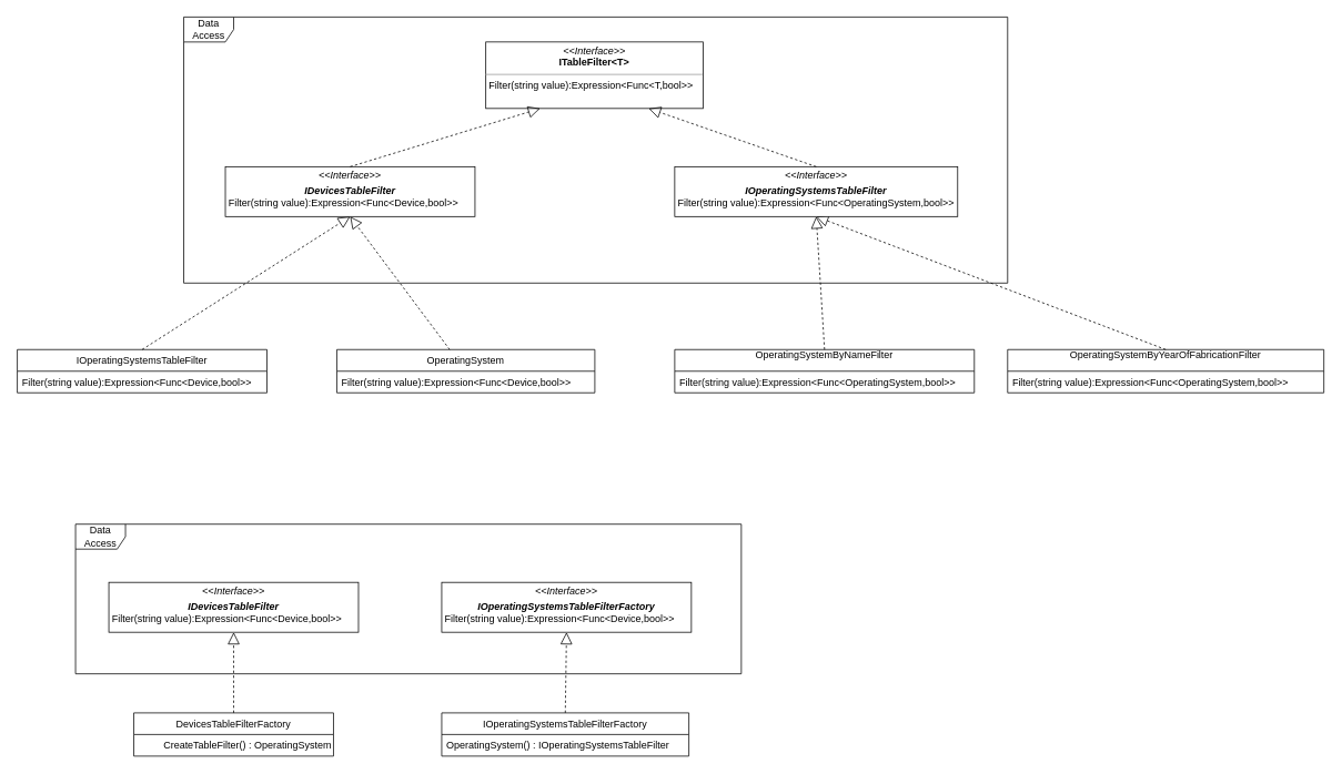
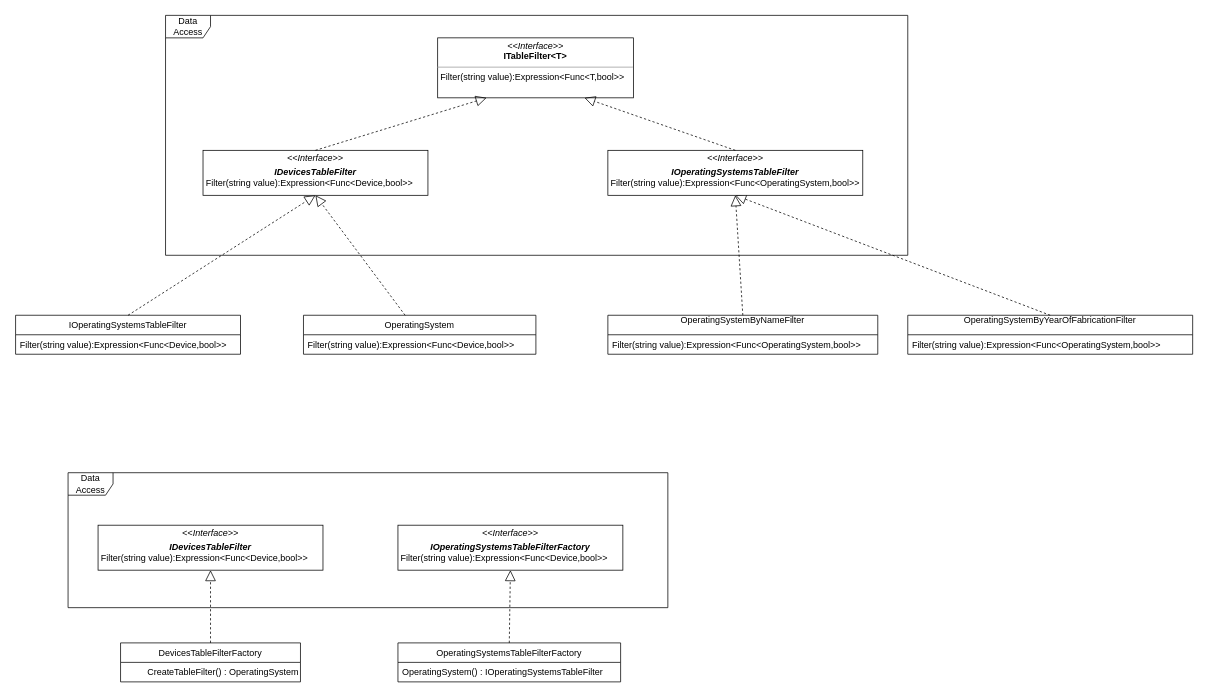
  <mxCell id="0" />
  <mxCell id="1" parent="0" />
  <mxCell id="2" value="Data&lt;br&gt;Access" style="shape=umlFrame;whiteSpace=wrap;html=1;" vertex="1" parent="1"><mxGeometry x="220" y="20" width="990" height="320" as="geometry" /></mxCell>
  <mxCell id="3" value="DevicesTableFilterFactory" style="swimlane;fontStyle=0;childLayout=stackLayout;horizontal=1;startSize=26;fillColor=none;horizontalStack=0;resizeParent=1;resizeParentMax=0;resizeLast=0;collapsible=1;marginBottom=0;" parent="1" vertex="1"><mxGeometry x="160" y="857" width="240" height="52" as="geometry" /></mxCell>
- <mxCell id="4" value="IOperatingSystemsTableFilterFactory" style="swimlane;fontStyle=0;childLayout=stackLayout;horizontal=1;startSize=26;fillColor=none;horizontalStack=0;resizeParent=1;resizeParentMax=0;resizeLast=0;collapsible=1;marginBottom=0;" parent="1" vertex="1"><mxGeometry x="530" y="857" width="297" height="52" as="geometry" /></mxCell>
+ <mxCell id="4" value="OperatingSystemsTableFilterFactory" style="swimlane;fontStyle=0;childLayout=stackLayout;horizontal=1;startSize=26;fillColor=none;horizontalStack=0;resizeParent=1;resizeParentMax=0;resizeLast=0;collapsible=1;marginBottom=0;" parent="1" vertex="1"><mxGeometry x="530" y="857" width="297" height="52" as="geometry" /></mxCell>
  <mxCell id="5" value="OperatingSystem() : IOperatingSystemsTableFilter&#10;" style="text;strokeColor=none;fillColor=none;align=left;verticalAlign=top;spacingLeft=4;spacingRight=4;overflow=hidden;rotatable=0;points=[[0,0.5],[1,0.5]];portConstraint=eastwest;" parent="4" vertex="1"><mxGeometry y="26" width="297" height="26" as="geometry" /></mxCell>
  <mxCell id="6" value="" style="endArrow=block;dashed=1;endFill=0;endSize=12;html=1;rounded=0;exitX=0.5;exitY=0;exitDx=0;exitDy=0;entryX=0.5;entryY=1;entryDx=0;entryDy=0;" parent="1" source="4" target="27" edge="1"><mxGeometry width="160" relative="1" as="geometry"><mxPoint x="770" y="862" as="sourcePoint" /><mxPoint x="657.2" y="781.792" as="targetPoint" /></mxGeometry></mxCell>
  <mxCell id="7" value="" style="endArrow=block;dashed=1;endFill=0;endSize=12;html=1;rounded=0;exitX=0.5;exitY=0;exitDx=0;exitDy=0;entryX=0.5;entryY=1;entryDx=0;entryDy=0;" parent="1" source="3" target="25" edge="1"><mxGeometry width="160" relative="1" as="geometry"><mxPoint x="530" y="870" as="sourcePoint" /><mxPoint x="643.92" y="782" as="targetPoint" /><Array as="points" /></mxGeometry></mxCell>
  <mxCell id="8" value="IOperatingSystemsTableFilter" style="swimlane;fontStyle=0;childLayout=stackLayout;horizontal=1;startSize=26;fillColor=none;horizontalStack=0;resizeParent=1;resizeParentMax=0;resizeLast=0;collapsible=1;marginBottom=0;" parent="1" vertex="1"><mxGeometry x="20" y="420" width="300" height="52" as="geometry" /></mxCell>
  <mxCell id="9" value="Filter(string value):Expression&lt;Func&lt;Device,bool&gt;&gt;" style="text;strokeColor=none;fillColor=none;align=left;verticalAlign=top;spacingLeft=4;spacingRight=4;overflow=hidden;rotatable=0;points=[[0,0.5],[1,0.5]];portConstraint=eastwest;" parent="8" vertex="1"><mxGeometry y="26" width="300" height="26" as="geometry" /></mxCell>
  <mxCell id="10" value="OperatingSystem" style="swimlane;fontStyle=0;childLayout=stackLayout;horizontal=1;startSize=26;fillColor=none;horizontalStack=0;resizeParent=1;resizeParentMax=0;resizeLast=0;collapsible=1;marginBottom=0;" parent="1" vertex="1"><mxGeometry x="404" y="420" width="310" height="52" as="geometry" /></mxCell>
  <mxCell id="11" value="Filter(string value):Expression&lt;Func&lt;Device,bool&gt;&gt;" style="text;strokeColor=none;fillColor=none;align=left;verticalAlign=top;spacingLeft=4;spacingRight=4;overflow=hidden;rotatable=0;points=[[0,0.5],[1,0.5]];portConstraint=eastwest;" parent="10" vertex="1"><mxGeometry y="26" width="310" height="26" as="geometry" /></mxCell>
  <mxCell id="12" value="" style="endArrow=block;dashed=1;endFill=0;endSize=12;html=1;rounded=0;exitX=0.5;exitY=0;exitDx=0;exitDy=0;entryX=0.5;entryY=1;entryDx=0;entryDy=0;" parent="1" edge="1" target="21" source="8"><mxGeometry width="160" relative="1" as="geometry"><mxPoint x="150" y="474" as="sourcePoint" /><mxPoint x="487.662" y="410" as="targetPoint" /></mxGeometry></mxCell>
  <mxCell id="13" value="" style="endArrow=block;dashed=1;endFill=0;endSize=12;html=1;rounded=0;entryX=0.5;entryY=1;entryDx=0;entryDy=0;" parent="1" source="10" target="21" edge="1"><mxGeometry width="160" relative="1" as="geometry"><mxPoint x="365" y="630" as="sourcePoint" /><mxPoint x="602.04" y="411.7" as="targetPoint" /></mxGeometry></mxCell>
  <mxCell id="14" value="OperatingSystemByNameFilter&#10;" style="swimlane;fontStyle=0;childLayout=stackLayout;horizontal=1;startSize=26;fillColor=none;horizontalStack=0;resizeParent=1;resizeParentMax=0;resizeLast=0;collapsible=1;marginBottom=0;" parent="1" vertex="1"><mxGeometry x="810" y="420" width="360" height="52" as="geometry" /></mxCell>
  <mxCell id="15" value="Filter(string value):Expression&lt;Func&lt;OperatingSystem,bool&gt;&gt;" style="text;strokeColor=none;fillColor=none;align=left;verticalAlign=top;spacingLeft=4;spacingRight=4;overflow=hidden;rotatable=0;points=[[0,0.5],[1,0.5]];portConstraint=eastwest;" parent="14" vertex="1"><mxGeometry y="26" width="360" height="26" as="geometry" /></mxCell>
  <mxCell id="16" value="" style="endArrow=block;dashed=1;endFill=0;endSize=12;html=1;rounded=0;entryX=0.5;entryY=1;entryDx=0;entryDy=0;exitX=0.5;exitY=0;exitDx=0;exitDy=0;" parent="1" source="14" target="22" edge="1"><mxGeometry width="160" relative="1" as="geometry"><mxPoint x="1000.002" y="490" as="sourcePoint" /><mxPoint x="1147.868" y="443.792" as="targetPoint" /></mxGeometry></mxCell>
  <mxCell id="17" value="OperatingSystemByYearOfFabricationFilter&#10;" style="swimlane;fontStyle=0;childLayout=stackLayout;horizontal=1;startSize=26;fillColor=none;horizontalStack=0;resizeParent=1;resizeParentMax=0;resizeLast=0;collapsible=1;marginBottom=0;" parent="1" vertex="1"><mxGeometry x="1210" y="420" width="380" height="52" as="geometry" /></mxCell>
  <mxCell id="18" value="Filter(string value):Expression&lt;Func&lt;OperatingSystem,bool&gt;&gt;" style="text;strokeColor=none;fillColor=none;align=left;verticalAlign=top;spacingLeft=4;spacingRight=4;overflow=hidden;rotatable=0;points=[[0,0.5],[1,0.5]];portConstraint=eastwest;" parent="17" vertex="1"><mxGeometry y="26" width="380" height="26" as="geometry" /></mxCell>
  <mxCell id="19" value="" style="endArrow=block;dashed=1;endFill=0;endSize=12;html=1;rounded=0;entryX=0.5;entryY=1;entryDx=0;entryDy=0;exitX=0.5;exitY=0;exitDx=0;exitDy=0;" parent="1" source="17" target="22" edge="1"><mxGeometry width="160" relative="1" as="geometry"><mxPoint x="1160.002" y="549.1" as="sourcePoint" /><mxPoint x="1265.462" y="445.404" as="targetPoint" /></mxGeometry></mxCell>
  <mxCell id="20" value="&lt;p style=&quot;margin: 0px ; margin-top: 4px ; text-align: center&quot;&gt;&lt;i&gt;&amp;lt;&amp;lt;Interface&amp;gt;&amp;gt;&lt;/i&gt;&lt;br&gt;&lt;b&gt;ITableFilter&amp;lt;T&amp;gt;&lt;/b&gt;&lt;/p&gt;&lt;hr size=&quot;1&quot;&gt;&lt;p style=&quot;margin: 0px ; margin-left: 4px&quot;&gt;Filter(string value):Expression&amp;lt;Func&amp;lt;T,bool&amp;gt;&amp;gt;&lt;/p&gt;" style="verticalAlign=top;align=left;overflow=fill;fontSize=12;fontFamily=Helvetica;html=1;" vertex="1" parent="1"><mxGeometry x="583" y="50" width="261" height="80" as="geometry" /></mxCell>
  <mxCell id="21" value="&lt;p style=&quot;margin: 0px ; margin-top: 4px ; text-align: center&quot;&gt;&lt;i&gt;&amp;lt;&amp;lt;Interface&amp;gt;&amp;gt;&lt;/i&gt;&lt;br&gt;&lt;/p&gt;&lt;p style=&quot;margin: 0px ; margin-top: 4px ; text-align: center&quot;&gt;&lt;b&gt;&lt;i&gt;IDevicesTableFilter&lt;/i&gt;&lt;/b&gt;&lt;/p&gt;&lt;p style=&quot;margin: 0px ; margin-left: 4px&quot;&gt;Filter(string value):Expression&amp;lt;Func&amp;lt;Device,bool&amp;gt;&amp;gt;&lt;/p&gt;" style="verticalAlign=top;align=left;overflow=fill;fontSize=12;fontFamily=Helvetica;html=1;" vertex="1" parent="1"><mxGeometry x="270" y="200" width="300" height="60" as="geometry" /></mxCell>
  <mxCell id="22" value="&lt;p style=&quot;margin: 0px ; margin-top: 4px ; text-align: center&quot;&gt;&lt;i&gt;&amp;lt;&amp;lt;Interface&amp;gt;&amp;gt;&lt;/i&gt;&lt;br&gt;&lt;/p&gt;&lt;p style=&quot;margin: 0px ; margin-top: 4px ; text-align: center&quot;&gt;&lt;b&gt;&lt;i&gt;IOperatingSystemsTableFilter&lt;/i&gt;&lt;/b&gt;&lt;/p&gt;&lt;p style=&quot;margin: 0px ; margin-left: 4px&quot;&gt;Filter(string value):Expression&amp;lt;Func&amp;lt;OperatingSystem,bool&amp;gt;&amp;gt;&lt;/p&gt;" style="verticalAlign=top;align=left;overflow=fill;fontSize=12;fontFamily=Helvetica;html=1;" vertex="1" parent="1"><mxGeometry x="810" y="200" width="340" height="60" as="geometry" /></mxCell>
  <mxCell id="23" value="" style="endArrow=block;dashed=1;endFill=0;endSize=12;html=1;rounded=0;entryX=0.25;entryY=1;entryDx=0;entryDy=0;exitX=0.5;exitY=0;exitDx=0;exitDy=0;" edge="1" parent="1" source="21" target="20"><mxGeometry width="160" relative="1" as="geometry"><mxPoint x="580" y="270" as="sourcePoint" /><mxPoint x="740" y="270" as="targetPoint" /></mxGeometry></mxCell>
  <mxCell id="24" value="" style="endArrow=block;dashed=1;endFill=0;endSize=12;html=1;rounded=0;entryX=0.75;entryY=1;entryDx=0;entryDy=0;exitX=0.5;exitY=0;exitDx=0;exitDy=0;" edge="1" parent="1" source="22" target="20"><mxGeometry width="160" relative="1" as="geometry"><mxPoint x="580" y="270" as="sourcePoint" /><mxPoint x="740" y="270" as="targetPoint" /></mxGeometry></mxCell>
  <mxCell id="25" value="&lt;p style=&quot;margin: 0px ; margin-top: 4px ; text-align: center&quot;&gt;&lt;i&gt;&amp;lt;&amp;lt;Interface&amp;gt;&amp;gt;&lt;/i&gt;&lt;br&gt;&lt;/p&gt;&lt;p style=&quot;margin: 0px ; margin-top: 4px ; text-align: center&quot;&gt;&lt;b&gt;&lt;i&gt;IDevicesTableFilter&lt;/i&gt;&lt;/b&gt;&lt;/p&gt;&lt;p style=&quot;margin: 0px ; margin-left: 4px&quot;&gt;Filter(string value):Expression&amp;lt;Func&amp;lt;Device,bool&amp;gt;&amp;gt;&lt;/p&gt;" style="verticalAlign=top;align=left;overflow=fill;fontSize=12;fontFamily=Helvetica;html=1;" vertex="1" parent="1"><mxGeometry x="130" y="700" width="300" height="60" as="geometry" /></mxCell>
  <mxCell id="26" value="CreateTableFilter() : OperatingSystem&#10;" style="text;strokeColor=none;fillColor=none;align=left;verticalAlign=top;spacingLeft=4;spacingRight=4;overflow=hidden;rotatable=0;points=[[0,0.5],[1,0.5]];portConstraint=eastwest;" parent="1" vertex="1"><mxGeometry x="190" y="883" width="220" height="26" as="geometry" /></mxCell>
  <mxCell id="27" value="&lt;p style=&quot;margin: 0px ; margin-top: 4px ; text-align: center&quot;&gt;&lt;i&gt;&amp;lt;&amp;lt;Interface&amp;gt;&amp;gt;&lt;/i&gt;&lt;br&gt;&lt;/p&gt;&lt;p style=&quot;margin: 0px ; margin-top: 4px ; text-align: center&quot;&gt;&lt;b&gt;&lt;i&gt;IOperatingSystemsTableFilterFactory&lt;/i&gt;&lt;/b&gt;&lt;/p&gt;&lt;p style=&quot;margin: 0px ; margin-left: 4px&quot;&gt;Filter(string value):Expression&amp;lt;Func&amp;lt;Device,bool&amp;gt;&amp;gt;&lt;/p&gt;" style="verticalAlign=top;align=left;overflow=fill;fontSize=12;fontFamily=Helvetica;html=1;" vertex="1" parent="1"><mxGeometry x="530" y="700" width="300" height="60" as="geometry" /></mxCell>
  <mxCell id="28" value="Data&lt;br&gt;Access" style="shape=umlFrame;whiteSpace=wrap;html=1;" vertex="1" parent="1"><mxGeometry x="90" y="630" width="800" height="180" as="geometry" /></mxCell>
